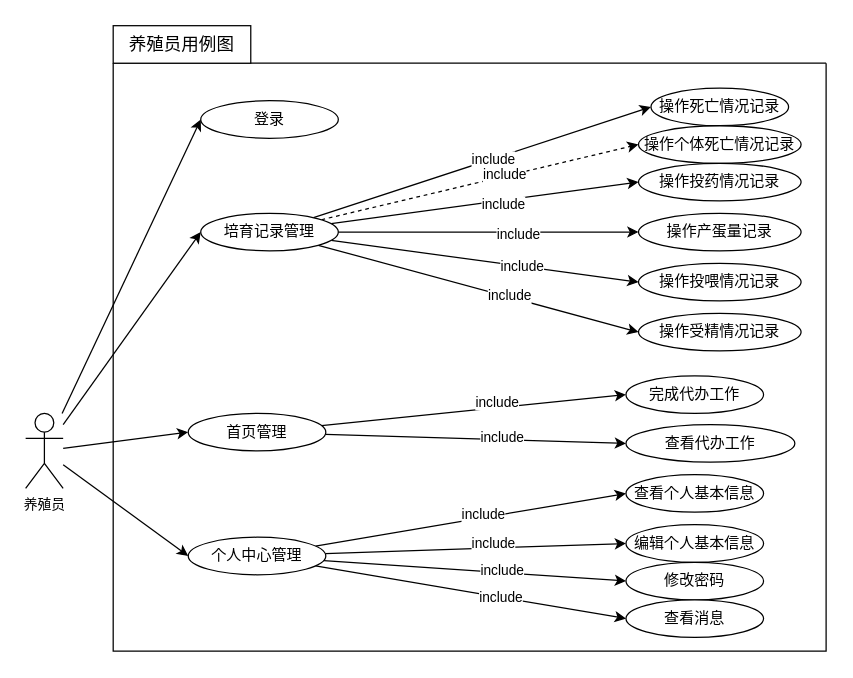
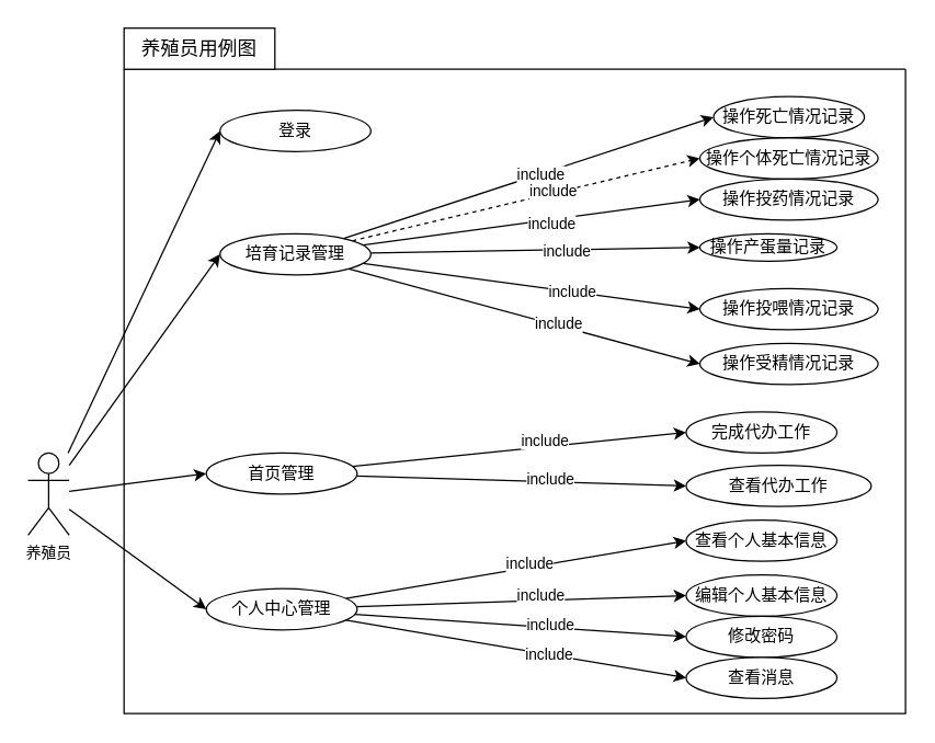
  <mxCell id="0" />
  <mxCell id="1" parent="0" />
  <mxCell id="2" value="&#10;&#10;" style="swimlane;startSize=0;" parent="1" vertex="1"><mxGeometry x="90" y="50" width="570" height="470" as="geometry"><mxRectangle x="140" y="60" width="50" height="40" as="alternateBounds" /></mxGeometry></mxCell>
  <mxCell id="3" value="登录" style="ellipse;whiteSpace=wrap;html=1;" parent="2" vertex="1"><mxGeometry x="70" y="30" width="110" height="30" as="geometry" /></mxCell>
  <mxCell id="4" style="edgeStyle=none;html=1;entryX=0;entryY=0.5;entryDx=0;entryDy=0;" parent="2" source="16" target="17" edge="1"><mxGeometry relative="1" as="geometry" /></mxCell>
  <mxCell id="5" value="&lt;font style=&quot;font-size: 11px;&quot;&gt;include&lt;br&gt;&lt;/font&gt;" style="edgeLabel;html=1;align=center;verticalAlign=middle;resizable=0;points=[];rotation=0;" parent="4" vertex="1" connectable="0"><mxGeometry x="0.164" y="1" relative="1" as="geometry"><mxPoint x="-13" y="5" as="offset" /></mxGeometry></mxCell>
  <mxCell id="6" style="edgeStyle=none;html=1;entryX=0;entryY=0.5;entryDx=0;entryDy=0;dashed=1;" parent="2" source="16" target="18" edge="1"><mxGeometry relative="1" as="geometry" /></mxCell>
  <mxCell id="7" value="include" style="edgeLabel;html=1;align=center;verticalAlign=middle;resizable=0;points=[];fontSize=11;" parent="6" vertex="1" connectable="0"><mxGeometry x="0.161" y="2" relative="1" as="geometry"><mxPoint as="offset" /></mxGeometry></mxCell>
  <mxCell id="8" style="edgeStyle=none;html=1;entryX=0;entryY=0.5;entryDx=0;entryDy=0;" parent="2" source="16" target="19" edge="1"><mxGeometry relative="1" as="geometry" /></mxCell>
  <mxCell id="9" value="include" style="edgeLabel;html=1;align=center;verticalAlign=middle;resizable=0;points=[];fontSize=11;" parent="8" vertex="1" connectable="0"><mxGeometry x="0.11" y="-3" relative="1" as="geometry"><mxPoint as="offset" /></mxGeometry></mxCell>
  <mxCell id="10" style="edgeStyle=none;html=1;entryX=0;entryY=0.5;entryDx=0;entryDy=0;" parent="2" source="16" target="20" edge="1"><mxGeometry relative="1" as="geometry" /></mxCell>
  <mxCell id="11" value="include" style="edgeLabel;html=1;align=center;verticalAlign=middle;resizable=0;points=[];fontSize=11;" parent="10" vertex="1" connectable="0"><mxGeometry x="0.188" y="-1" relative="1" as="geometry"><mxPoint as="offset" /></mxGeometry></mxCell>
  <mxCell id="12" style="edgeStyle=none;html=1;entryX=0;entryY=0.5;entryDx=0;entryDy=0;" parent="2" source="16" target="21" edge="1"><mxGeometry relative="1" as="geometry" /></mxCell>
  <mxCell id="13" value="include" style="edgeLabel;html=1;align=center;verticalAlign=middle;resizable=0;points=[];fontSize=11;" parent="12" vertex="1" connectable="0"><mxGeometry x="0.243" relative="1" as="geometry"><mxPoint as="offset" /></mxGeometry></mxCell>
  <mxCell id="14" style="edgeStyle=none;html=1;entryX=0;entryY=0.5;entryDx=0;entryDy=0;" parent="2" source="16" target="22" edge="1"><mxGeometry relative="1" as="geometry" /></mxCell>
  <mxCell id="15" value="include" style="edgeLabel;html=1;align=center;verticalAlign=middle;resizable=0;points=[];fontSize=11;" parent="14" vertex="1" connectable="0"><mxGeometry x="0.189" y="1" relative="1" as="geometry"><mxPoint as="offset" /></mxGeometry></mxCell>
  <mxCell id="16" value="培育记录管理" style="ellipse;whiteSpace=wrap;html=1;" parent="2" vertex="1"><mxGeometry x="70" y="120" width="110" height="30" as="geometry" /></mxCell>
  <mxCell id="17" value="操作死亡情况记录" style="ellipse;whiteSpace=wrap;html=1;" parent="2" vertex="1"><mxGeometry x="430" y="20" width="110" height="30" as="geometry" /></mxCell>
  <mxCell id="18" value="操作个体死亡情况记录" style="ellipse;whiteSpace=wrap;html=1;" parent="2" vertex="1"><mxGeometry x="420" y="50" width="130" height="30" as="geometry" /></mxCell>
  <mxCell id="19" value="操作投药情况记录" style="ellipse;whiteSpace=wrap;html=1;" parent="2" vertex="1"><mxGeometry x="420" y="80" width="130" height="30" as="geometry" /></mxCell>
- <mxCell id="20" value="操作产蛋量记录" style="ellipse;whiteSpace=wrap;html=1;" parent="2" vertex="1"><mxGeometry x="420" y="120" width="130" height="30" as="geometry" /></mxCell>
+ <mxCell id="20" value="操作产蛋量记录" style="ellipse;whiteSpace=wrap;html=1;" parent="2" vertex="1"><mxGeometry x="420" y="120" width="100" height="20" as="geometry" /></mxCell>
  <mxCell id="21" value="操作投喂情况记录" style="ellipse;whiteSpace=wrap;html=1;" parent="2" vertex="1"><mxGeometry x="420" y="160" width="130" height="30" as="geometry" /></mxCell>
  <mxCell id="22" value="操作受精情况记录" style="ellipse;whiteSpace=wrap;html=1;" parent="2" vertex="1"><mxGeometry x="420" y="200" width="130" height="30" as="geometry" /></mxCell>
  <mxCell id="23" style="edgeStyle=none;html=1;entryX=0;entryY=0.5;entryDx=0;entryDy=0;fontSize=11;" parent="2" source="27" target="28" edge="1"><mxGeometry relative="1" as="geometry" /></mxCell>
  <mxCell id="24" value="include" style="edgeLabel;html=1;align=center;verticalAlign=middle;resizable=0;points=[];fontSize=11;" parent="23" vertex="1" connectable="0"><mxGeometry x="0.15" y="5" relative="1" as="geometry"><mxPoint as="offset" /></mxGeometry></mxCell>
  <mxCell id="25" style="edgeStyle=none;html=1;entryX=0;entryY=0.5;entryDx=0;entryDy=0;fontSize=11;" parent="2" source="27" target="29" edge="1"><mxGeometry relative="1" as="geometry" /></mxCell>
  <mxCell id="26" value="include" style="edgeLabel;html=1;align=center;verticalAlign=middle;resizable=0;points=[];fontSize=11;" parent="25" vertex="1" connectable="0"><mxGeometry x="0.173" y="2" relative="1" as="geometry"><mxPoint as="offset" /></mxGeometry></mxCell>
  <mxCell id="27" value="首页管理" style="ellipse;whiteSpace=wrap;html=1;" parent="2" vertex="1"><mxGeometry x="60" y="280" width="110" height="30" as="geometry" /></mxCell>
  <mxCell id="28" value="完成代办工作" style="ellipse;whiteSpace=wrap;html=1;" parent="2" vertex="1"><mxGeometry x="410" y="250" width="110" height="30" as="geometry" /></mxCell>
  <mxCell id="29" value="查看代办工作" style="ellipse;whiteSpace=wrap;html=1;" parent="2" vertex="1"><mxGeometry x="410" y="289" width="135" height="30" as="geometry" /></mxCell>
  <mxCell id="30" style="edgeStyle=none;html=1;entryX=0;entryY=0.5;entryDx=0;entryDy=0;fontSize=11;" parent="2" source="38" target="39" edge="1"><mxGeometry relative="1" as="geometry" /></mxCell>
  <mxCell id="31" value="include" style="edgeLabel;html=1;align=center;verticalAlign=middle;resizable=0;points=[];fontSize=11;" parent="30" vertex="1" connectable="0"><mxGeometry x="0.077" y="3" relative="1" as="geometry"><mxPoint as="offset" /></mxGeometry></mxCell>
  <mxCell id="32" style="edgeStyle=none;html=1;entryX=0;entryY=0.5;entryDx=0;entryDy=0;fontSize=11;" parent="2" source="38" target="40" edge="1"><mxGeometry relative="1" as="geometry" /></mxCell>
  <mxCell id="33" value="include" style="edgeLabel;html=1;align=center;verticalAlign=middle;resizable=0;points=[];fontSize=11;" parent="32" vertex="1" connectable="0"><mxGeometry x="0.114" y="4" relative="1" as="geometry"><mxPoint as="offset" /></mxGeometry></mxCell>
  <mxCell id="34" style="edgeStyle=none;html=1;entryX=0;entryY=0.5;entryDx=0;entryDy=0;fontSize=11;" parent="2" source="38" target="41" edge="1"><mxGeometry relative="1" as="geometry" /></mxCell>
  <mxCell id="35" value="include" style="edgeLabel;html=1;align=center;verticalAlign=middle;resizable=0;points=[];fontSize=11;" parent="34" vertex="1" connectable="0"><mxGeometry x="0.169" y="2" relative="1" as="geometry"><mxPoint as="offset" /></mxGeometry></mxCell>
  <mxCell id="36" style="edgeStyle=none;html=1;entryX=0;entryY=0.5;entryDx=0;entryDy=0;fontSize=11;" parent="2" source="38" target="42" edge="1"><mxGeometry relative="1" as="geometry" /></mxCell>
  <mxCell id="37" value="include" style="edgeLabel;html=1;align=center;verticalAlign=middle;resizable=0;points=[];fontSize=11;" parent="36" vertex="1" connectable="0"><mxGeometry x="0.191" y="1" relative="1" as="geometry"><mxPoint y="1" as="offset" /></mxGeometry></mxCell>
  <mxCell id="38" value="个人中心管理" style="ellipse;whiteSpace=wrap;html=1;" parent="2" vertex="1"><mxGeometry x="60" y="379" width="110" height="30" as="geometry" /></mxCell>
  <mxCell id="39" value="查看个人基本信息" style="ellipse;whiteSpace=wrap;html=1;" parent="2" vertex="1"><mxGeometry x="410" y="329" width="110" height="30" as="geometry" /></mxCell>
  <mxCell id="40" value="编辑个人基本信息" style="ellipse;whiteSpace=wrap;html=1;" parent="2" vertex="1"><mxGeometry x="410" y="369" width="110" height="30" as="geometry" /></mxCell>
  <mxCell id="41" value="修改密码" style="ellipse;whiteSpace=wrap;html=1;" parent="2" vertex="1"><mxGeometry x="410" y="399" width="110" height="30" as="geometry" /></mxCell>
  <mxCell id="42" value="查看消息" style="ellipse;whiteSpace=wrap;html=1;" parent="2" vertex="1"><mxGeometry x="410" y="429" width="110" height="30" as="geometry" /></mxCell>
  <mxCell id="43" style="edgeStyle=none;html=1;entryX=0;entryY=0.5;entryDx=0;entryDy=0;fontSize=11;" parent="1" source="47" target="3" edge="1"><mxGeometry relative="1" as="geometry" /></mxCell>
  <mxCell id="44" style="edgeStyle=none;html=1;entryX=0;entryY=0.5;entryDx=0;entryDy=0;fontSize=11;" parent="1" source="47" target="16" edge="1"><mxGeometry relative="1" as="geometry" /></mxCell>
  <mxCell id="45" style="edgeStyle=none;html=1;entryX=0;entryY=0.5;entryDx=0;entryDy=0;fontSize=11;" parent="1" source="47" target="27" edge="1"><mxGeometry relative="1" as="geometry" /></mxCell>
  <mxCell id="46" style="edgeStyle=none;html=1;entryX=0;entryY=0.5;entryDx=0;entryDy=0;fontSize=11;" parent="1" source="47" target="38" edge="1"><mxGeometry relative="1" as="geometry" /></mxCell>
  <mxCell id="47" value="养殖员" style="shape=umlActor;verticalLabelPosition=bottom;verticalAlign=top;html=1;outlineConnect=0;fontSize=11;" parent="1" vertex="1"><mxGeometry x="20" y="330" width="30" height="60" as="geometry" /></mxCell>
  <mxCell id="48" style="edgeStyle=none;html=1;exitX=0.5;exitY=1;exitDx=0;exitDy=0;" parent="1" source="49" target="2" edge="1"><mxGeometry relative="1" as="geometry" /></mxCell>
  <mxCell id="49" value="&lt;font style=&quot;font-size: 14px;&quot;&gt;养殖员用例图&lt;/font&gt;" style="rounded=0;whiteSpace=wrap;html=1;fontSize=11;" parent="1" vertex="1"><mxGeometry x="90" y="20" width="110" height="30" as="geometry" /></mxCell>
